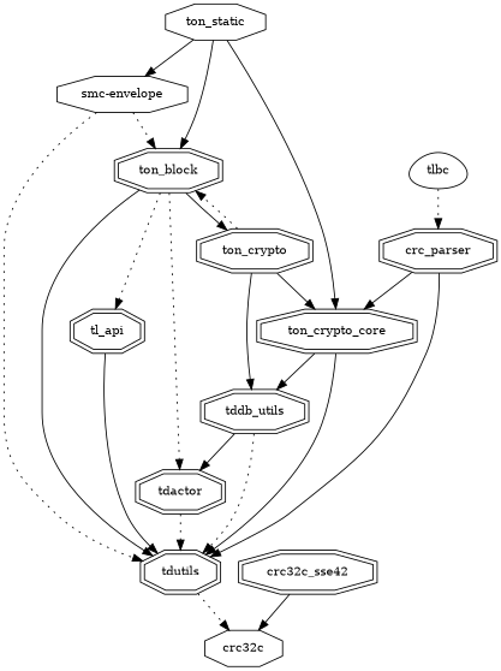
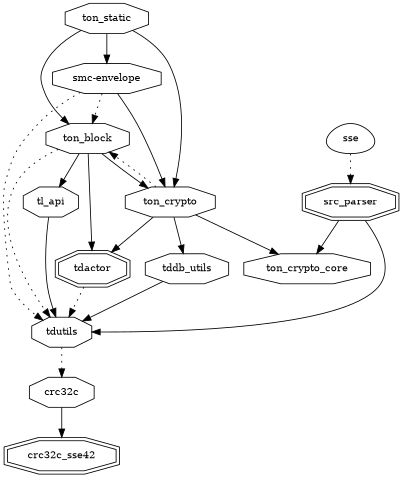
  digraph {
    node [fontsize=12 shape=octagon]
    n1 [label=ton_static]
    n2 [label="smc-envelope"]
-   n3 [label=ton_block shape=doubleoctagon]
-   n4 [label=ton_crypto shape=doubleoctagon]
-   n5 [label=tdutils shape=doubleoctagon]
+   n3 [label=ton_block]
+   n4 [label=ton_crypto]
+   n5 [label=tdutils]
    n6 [label=tdactor shape=doubleoctagon]
-   n7 [label=tl_api shape=doubleoctagon]
-   n8 [label=ton_crypto_core shape=doubleoctagon]
-   n9 [label=tddb_utils shape=doubleoctagon]
+   n7 [label=tl_api]
+   n8 [label=ton_crypto_core]
+   n9 [label=tddb_utils]
    n10 [label=crc32c]
    n11 [label=crc32c_sse42 shape=doubleoctagon]
-   n12 [label=tlbc shape=egg]
-   n13 [label=crc_parser shape=doubleoctagon]
+   n12 [label=sse shape=egg]
+   n13 [label=src_parser shape=doubleoctagon]
    n1 -> n2
    n1 -> n3
-   n1 -> n8
+   n1 -> n4
    n2 -> n3 [style=dotted]
+   n2 -> n4
    n2 -> n5 [style=dotted]
    n3 -> n4
-   n3 -> n5
-   n3 -> n6 [style=dotted]
-   n3 -> n7 [style=dotted]
+   n3 -> n5 [style=dotted]
+   n3 -> n6
+   n3 -> n7
    n4 -> n3 [style=dotted]
    n4 -> n8
    n4 -> n9
    n5 -> n10 [style=dotted]
    n6 -> n5 [style=dotted]
    n7 -> n5
-   n8 -> n5
-   n8 -> n9
-   n9 -> n5 [style=dotted]
-   n9 -> n6
-   n11 -> n10
+   n9 -> n5
+   n4 -> n6
+   n10 -> n11
    n12 -> n13 [style=dotted]
    n13 -> n5
    n13 -> n8
  }
